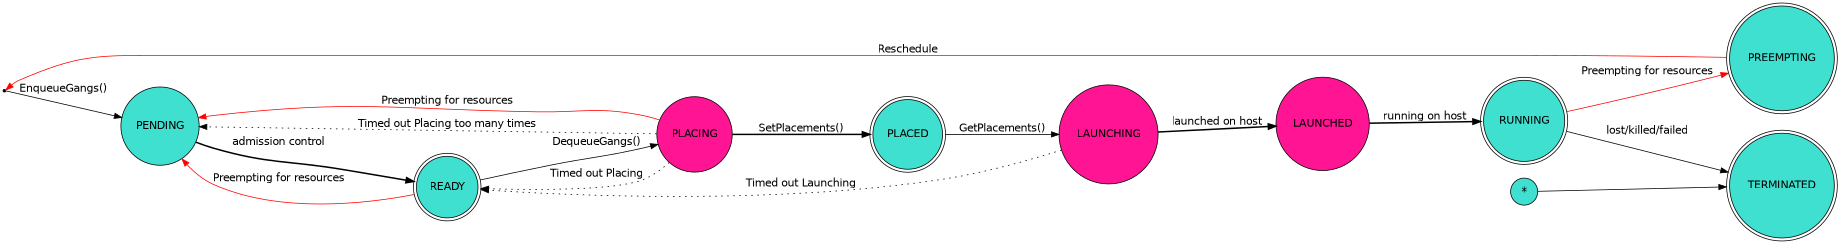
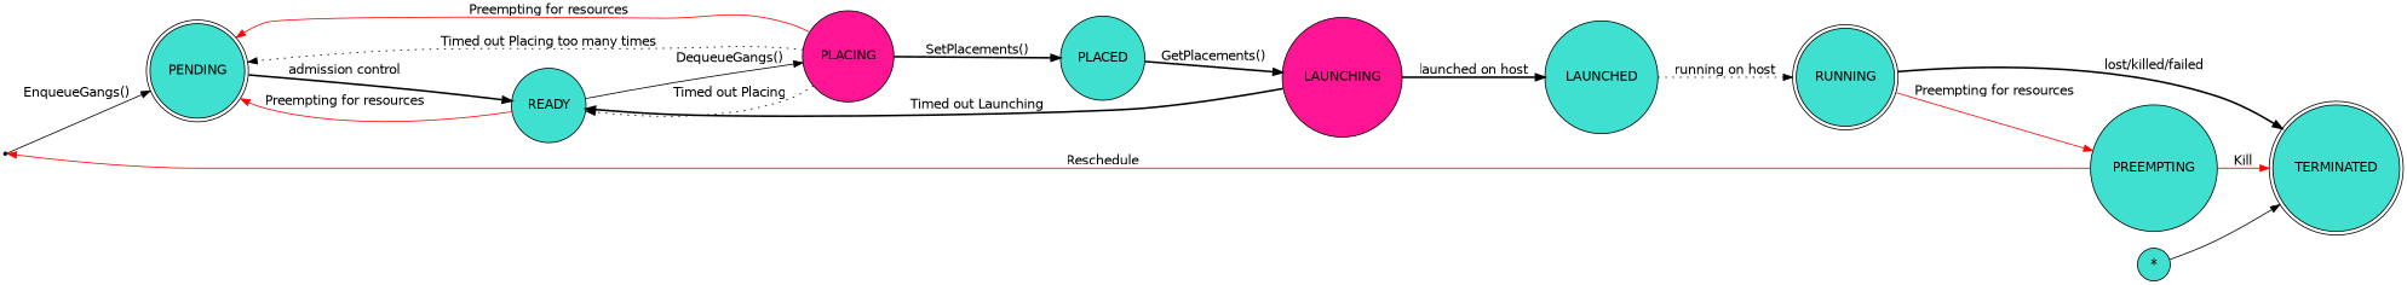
  digraph {
    fontname="DejaVu Sans"
    rankdir=LR
    node [fontname="DejaVu Sans" shape=circle fillcolor=Turquoise fontcolor=black style=filled]
    edge [fontname="DejaVu Sans"]
    init [shape=point fillcolor="" fontcolor="" style=""]
-   PENDING
-   READY [shape=doublecircle]
+   PENDING [shape=doublecircle]
+   READY
    PLACING [fillcolor=deeppink]
-   PLACED [shape=doublecircle]
+   PLACED
    LAUNCHING [fillcolor=deeppink]
-   LAUNCHED [fillcolor=deeppink]
+   LAUNCHED
    RUNNING [shape=doublecircle]
-   PREEMPTING [shape=doublecircle]
+   PREEMPTING
    TERMINATED [shape=doublecircle]
    "*"
    init -> PENDING [label="EnqueueGangs()"]
    PENDING -> READY [label="admission control" style=bold]
    READY -> PENDING [color=red label="Preempting for resources"]
    READY -> PLACING [label="DequeueGangs()" style=solid]
    PLACING -> PENDING [color=red label="Preempting for resources"]
    PLACING -> PENDING [label="Timed out Placing too many times" style=dotted]
    PLACING -> READY [label="Timed out Placing" style=dotted]
    PLACING -> PLACED [label="SetPlacements()" style=bold]
-   PLACED -> LAUNCHING [label="GetPlacements()" style=solid]
-   LAUNCHING -> READY [label="Timed out Launching" style=dotted]
+   PLACED -> LAUNCHING [label="GetPlacements()" style=bold]
+   LAUNCHING -> READY [label="Timed out Launching" style=bold]
    LAUNCHING -> LAUNCHED [label="launched on host" style=bold]
-   LAUNCHED -> RUNNING [label="running on host" style=bold]
+   LAUNCHED -> RUNNING [label="running on host" style=dotted]
    RUNNING -> PREEMPTING [color=red label="Preempting for resources"]
-   RUNNING -> TERMINATED [label="lost/killed/failed" style=solid]
+   RUNNING -> TERMINATED [label="lost/killed/failed" style=bold]
    PREEMPTING -> init [color=red label=Reschedule]
+   PREEMPTING -> TERMINATED [color=red label=Kill]
    "*" -> TERMINATED
  }
